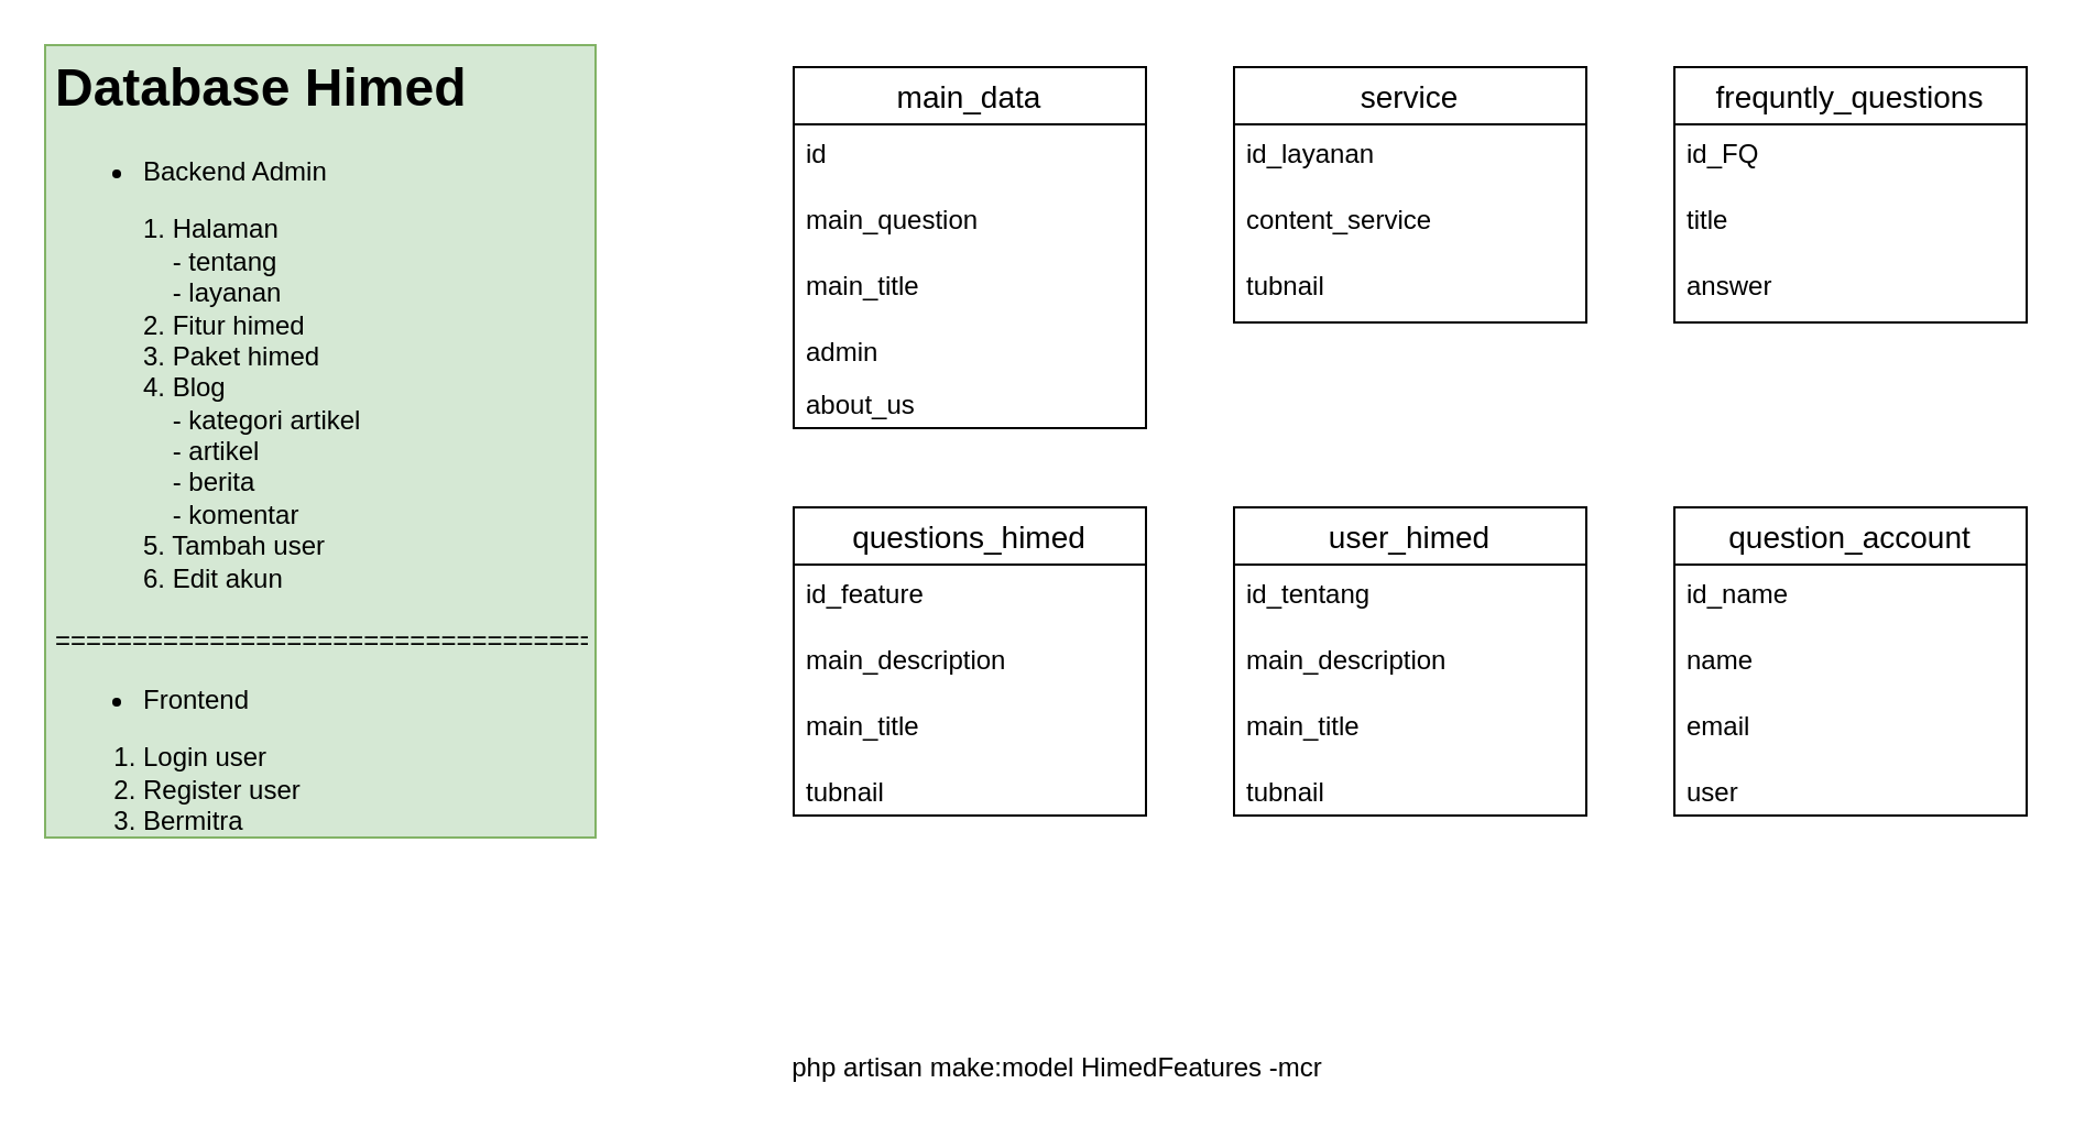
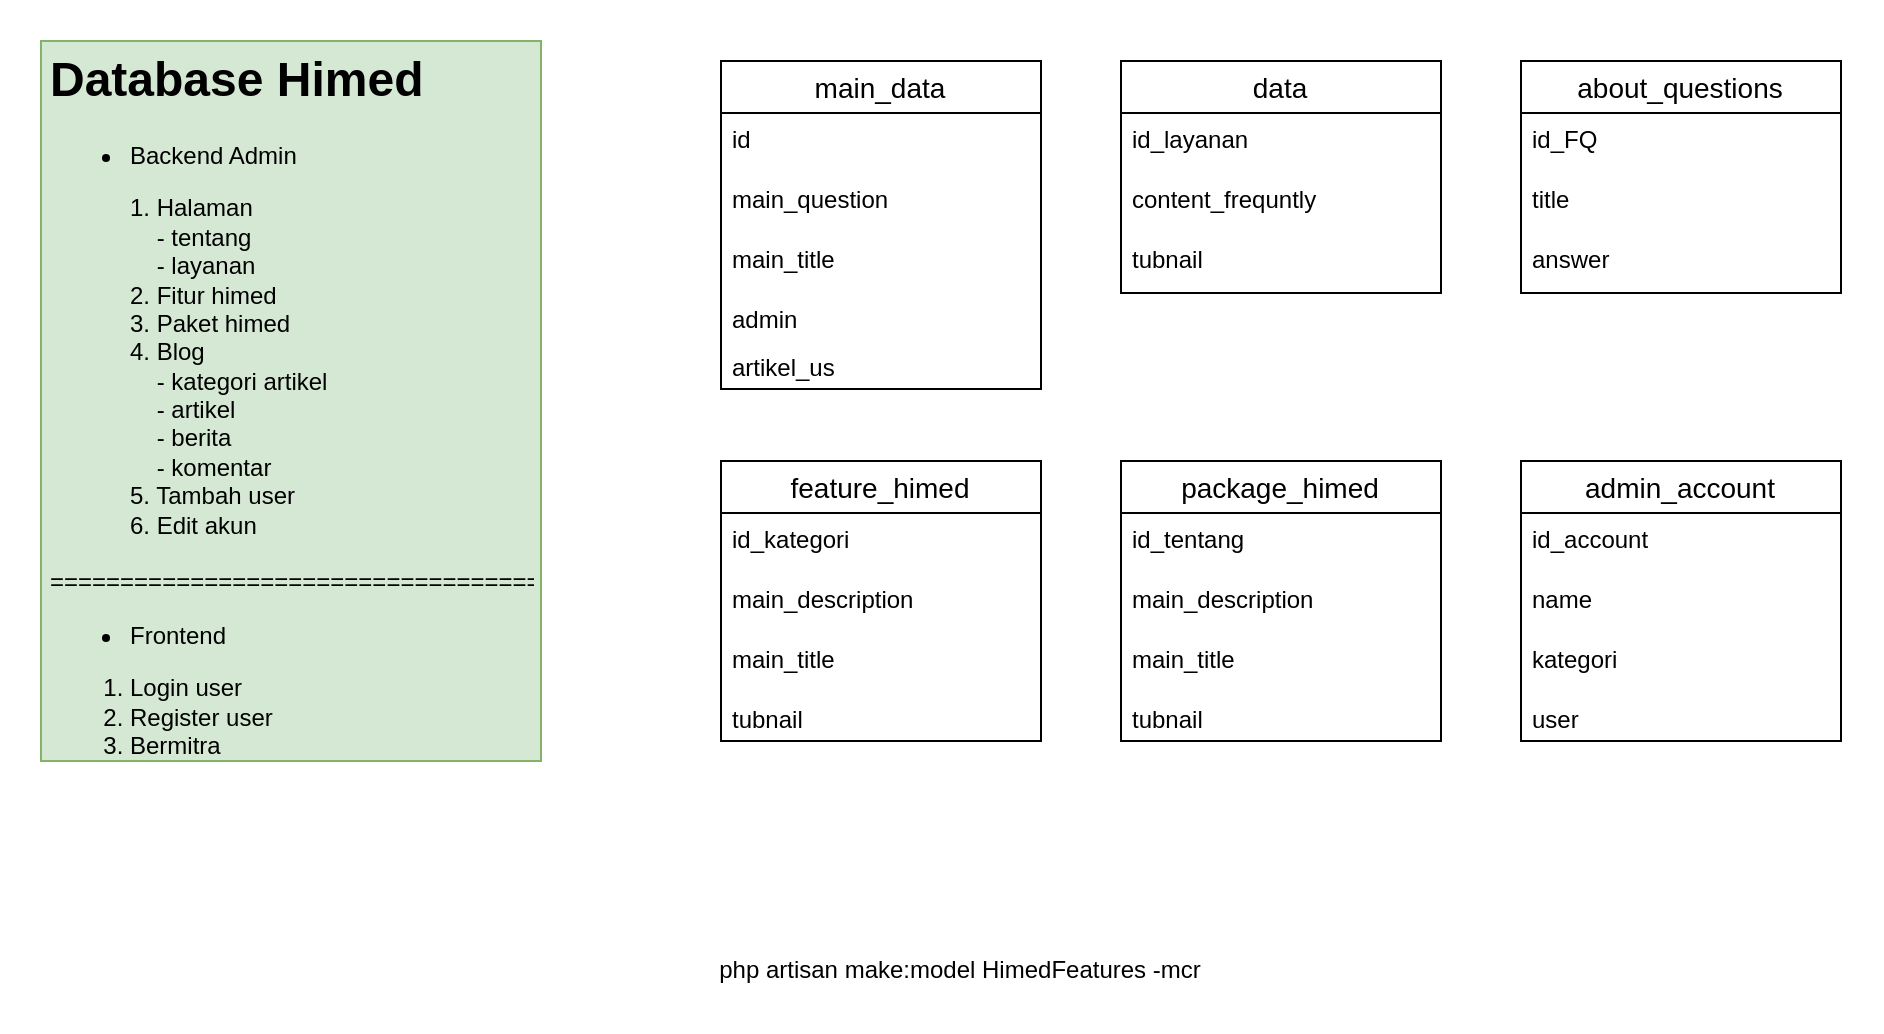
  <mxCell id="0" />
  <mxCell id="1" parent="0" />
  <mxCell id="2" value="&lt;h1&gt;Database Himed&lt;/h1&gt;&lt;p&gt;&lt;/p&gt;&lt;ul&gt;&lt;li&gt;Backend Admin&lt;/li&gt;&lt;/ul&gt;&lt;blockquote style=&quot;margin: 0 0 0 40px ; border: none ; padding: 0px&quot;&gt;&lt;span&gt;1. Halaman&amp;nbsp;&lt;/span&gt;&lt;/blockquote&gt;&lt;blockquote style=&quot;margin: 0 0 0 40px ; border: none ; padding: 0px&quot;&gt;&lt;span&gt;&amp;nbsp; &amp;nbsp; - tentang&amp;nbsp;&lt;/span&gt;&lt;/blockquote&gt;&lt;blockquote style=&quot;margin: 0 0 0 40px ; border: none ; padding: 0px&quot;&gt;&lt;span&gt;&amp;nbsp; &amp;nbsp; - layanan&lt;/span&gt;&lt;/blockquote&gt;&lt;blockquote style=&quot;margin: 0 0 0 40px ; border: none ; padding: 0px&quot;&gt;&lt;span&gt;2. Fitur himed&lt;/span&gt;&lt;/blockquote&gt;&lt;blockquote style=&quot;margin: 0 0 0 40px ; border: none ; padding: 0px&quot;&gt;&lt;span&gt;3. Paket himed&lt;/span&gt;&lt;/blockquote&gt;&lt;blockquote style=&quot;margin: 0 0 0 40px ; border: none ; padding: 0px&quot;&gt;&lt;span&gt;4. Blog&lt;/span&gt;&lt;/blockquote&gt;&lt;blockquote style=&quot;margin: 0 0 0 40px ; border: none ; padding: 0px&quot;&gt;&lt;span&gt;&amp;nbsp; &amp;nbsp; - kategori artikel&lt;br&gt;&lt;/span&gt;&lt;span&gt;&amp;nbsp; &amp;nbsp; - artikel&lt;br&gt;&lt;/span&gt;&lt;span&gt;&amp;nbsp; &amp;nbsp; - berita&lt;br&gt;&lt;/span&gt;&lt;span&gt;&amp;nbsp; &amp;nbsp; - komentar&lt;/span&gt;&lt;/blockquote&gt;&lt;blockquote style=&quot;margin: 0 0 0 40px ; border: none ; padding: 0px&quot;&gt;&lt;span&gt;5. Tambah user&lt;/span&gt;&lt;/blockquote&gt;&lt;blockquote style=&quot;margin: 0 0 0 40px ; border: none ; padding: 0px&quot;&gt;&lt;span&gt;6. Edit akun&lt;/span&gt;&lt;/blockquote&gt;&lt;div&gt;&lt;br&gt;&lt;/div&gt;&lt;div&gt;===================================&lt;/div&gt;&lt;div&gt;&lt;ul&gt;&lt;li&gt;Frontend&lt;/li&gt;&lt;/ul&gt;&lt;p&gt;&lt;/p&gt;&lt;p&gt;&lt;/p&gt;&lt;ol&gt;&lt;li&gt;&lt;span&gt;Login user&lt;/span&gt;&lt;/li&gt;&lt;li&gt;&lt;span&gt;Register user&lt;/span&gt;&lt;/li&gt;&lt;li&gt;&lt;span&gt;Bermitra&lt;/span&gt;&lt;/li&gt;&lt;/ol&gt;&lt;div&gt;&lt;br&gt;&lt;/div&gt;&lt;/div&gt;&lt;div&gt;&lt;ul&gt;&lt;li&gt;Backend User&lt;/li&gt;&lt;/ul&gt;&lt;/div&gt;&lt;p&gt;&lt;/p&gt;" style="text;html=1;spacing=5;spacingTop=-20;whiteSpace=wrap;overflow=hidden;rounded=0;fillColor=#d5e8d4;strokeColor=#82b366;" parent="1" vertex="1"><mxGeometry x="20" y="20" width="250" height="360" as="geometry" /></mxCell>
  <mxCell id="3" value="main_data" style="swimlane;fontStyle=0;childLayout=stackLayout;horizontal=1;startSize=26;horizontalStack=0;resizeParent=1;resizeParentMax=0;resizeLast=0;collapsible=1;marginBottom=0;align=center;fontSize=14;" parent="1" vertex="1"><mxGeometry x="360" y="30" width="160" height="164" as="geometry" /></mxCell>
  <mxCell id="4" value="id" style="text;strokeColor=none;fillColor=none;spacingLeft=4;spacingRight=4;overflow=hidden;rotatable=0;points=[[0,0.5],[1,0.5]];portConstraint=eastwest;fontSize=12;" parent="3" vertex="1"><mxGeometry y="26" width="160" height="30" as="geometry" /></mxCell>
  <mxCell id="5" value="main_question" style="text;strokeColor=none;fillColor=none;spacingLeft=4;spacingRight=4;overflow=hidden;rotatable=0;points=[[0,0.5],[1,0.5]];portConstraint=eastwest;fontSize=12;" parent="3" vertex="1"><mxGeometry y="56" width="160" height="30" as="geometry" /></mxCell>
  <mxCell id="6" value="main_title" style="text;strokeColor=none;fillColor=none;spacingLeft=4;spacingRight=4;overflow=hidden;rotatable=0;points=[[0,0.5],[1,0.5]];portConstraint=eastwest;fontSize=12;" parent="3" vertex="1"><mxGeometry y="86" width="160" height="30" as="geometry" /></mxCell>
  <mxCell id="7" value="admin" style="text;strokeColor=none;fillColor=none;spacingLeft=4;spacingRight=4;overflow=hidden;rotatable=0;points=[[0,0.5],[1,0.5]];portConstraint=eastwest;fontSize=12;" parent="3" vertex="1"><mxGeometry y="116" width="160" height="24" as="geometry" /></mxCell>
- <mxCell id="8" value="about_us" style="text;strokeColor=none;fillColor=none;spacingLeft=4;spacingRight=4;overflow=hidden;rotatable=0;points=[[0,0.5],[1,0.5]];portConstraint=eastwest;fontSize=12;" parent="3" vertex="1"><mxGeometry y="140" width="160" height="24" as="geometry" /></mxCell>
- <mxCell id="9" value="service" style="swimlane;fontStyle=0;childLayout=stackLayout;horizontal=1;startSize=26;horizontalStack=0;resizeParent=1;resizeParentMax=0;resizeLast=0;collapsible=1;marginBottom=0;align=center;fontSize=14;" parent="1" vertex="1"><mxGeometry x="560" y="30" width="160" height="116" as="geometry" /></mxCell>
+ <mxCell id="8" value="artikel_us" style="text;strokeColor=none;fillColor=none;spacingLeft=4;spacingRight=4;overflow=hidden;rotatable=0;points=[[0,0.5],[1,0.5]];portConstraint=eastwest;fontSize=12;" parent="3" vertex="1"><mxGeometry y="140" width="160" height="24" as="geometry" /></mxCell>
+ <mxCell id="9" value="data" style="swimlane;fontStyle=0;childLayout=stackLayout;horizontal=1;startSize=26;horizontalStack=0;resizeParent=1;resizeParentMax=0;resizeLast=0;collapsible=1;marginBottom=0;align=center;fontSize=14;" parent="1" vertex="1"><mxGeometry x="560" y="30" width="160" height="116" as="geometry" /></mxCell>
  <mxCell id="10" value="id_layanan" style="text;strokeColor=none;fillColor=none;spacingLeft=4;spacingRight=4;overflow=hidden;rotatable=0;points=[[0,0.5],[1,0.5]];portConstraint=eastwest;fontSize=12;" parent="9" vertex="1"><mxGeometry y="26" width="160" height="30" as="geometry" /></mxCell>
- <mxCell id="11" value="content_service" style="text;strokeColor=none;fillColor=none;spacingLeft=4;spacingRight=4;overflow=hidden;rotatable=0;points=[[0,0.5],[1,0.5]];portConstraint=eastwest;fontSize=12;" parent="9" vertex="1"><mxGeometry y="56" width="160" height="30" as="geometry" /></mxCell>
+ <mxCell id="11" value="content_frequntly" style="text;strokeColor=none;fillColor=none;spacingLeft=4;spacingRight=4;overflow=hidden;rotatable=0;points=[[0,0.5],[1,0.5]];portConstraint=eastwest;fontSize=12;" parent="9" vertex="1"><mxGeometry y="56" width="160" height="30" as="geometry" /></mxCell>
  <mxCell id="12" value="tubnail" style="text;strokeColor=none;fillColor=none;spacingLeft=4;spacingRight=4;overflow=hidden;rotatable=0;points=[[0,0.5],[1,0.5]];portConstraint=eastwest;fontSize=12;" parent="9" vertex="1"><mxGeometry y="86" width="160" height="30" as="geometry" /></mxCell>
- <mxCell id="13" value="frequntly_questions" style="swimlane;fontStyle=0;childLayout=stackLayout;horizontal=1;startSize=26;horizontalStack=0;resizeParent=1;resizeParentMax=0;resizeLast=0;collapsible=1;marginBottom=0;align=center;fontSize=14;" parent="1" vertex="1"><mxGeometry x="760" y="30" width="160" height="116" as="geometry" /></mxCell>
+ <mxCell id="13" value="about_questions" style="swimlane;fontStyle=0;childLayout=stackLayout;horizontal=1;startSize=26;horizontalStack=0;resizeParent=1;resizeParentMax=0;resizeLast=0;collapsible=1;marginBottom=0;align=center;fontSize=14;" parent="1" vertex="1"><mxGeometry x="760" y="30" width="160" height="116" as="geometry" /></mxCell>
  <mxCell id="14" value="id_FQ" style="text;strokeColor=none;fillColor=none;spacingLeft=4;spacingRight=4;overflow=hidden;rotatable=0;points=[[0,0.5],[1,0.5]];portConstraint=eastwest;fontSize=12;" parent="13" vertex="1"><mxGeometry y="26" width="160" height="30" as="geometry" /></mxCell>
  <mxCell id="15" value="title" style="text;strokeColor=none;fillColor=none;spacingLeft=4;spacingRight=4;overflow=hidden;rotatable=0;points=[[0,0.5],[1,0.5]];portConstraint=eastwest;fontSize=12;" parent="13" vertex="1"><mxGeometry y="56" width="160" height="30" as="geometry" /></mxCell>
  <mxCell id="16" value="answer" style="text;strokeColor=none;fillColor=none;spacingLeft=4;spacingRight=4;overflow=hidden;rotatable=0;points=[[0,0.5],[1,0.5]];portConstraint=eastwest;fontSize=12;" parent="13" vertex="1"><mxGeometry y="86" width="160" height="30" as="geometry" /></mxCell>
- <mxCell id="17" value="questions_himed" style="swimlane;fontStyle=0;childLayout=stackLayout;horizontal=1;startSize=26;horizontalStack=0;resizeParent=1;resizeParentMax=0;resizeLast=0;collapsible=1;marginBottom=0;align=center;fontSize=14;" vertex="1" parent="1"><mxGeometry x="360" y="230" width="160" height="140" as="geometry" /></mxCell>
- <mxCell id="18" value="id_feature" style="text;strokeColor=none;fillColor=none;spacingLeft=4;spacingRight=4;overflow=hidden;rotatable=0;points=[[0,0.5],[1,0.5]];portConstraint=eastwest;fontSize=12;" vertex="1" parent="17"><mxGeometry y="26" width="160" height="30" as="geometry" /></mxCell>
+ <mxCell id="17" value="feature_himed" style="swimlane;fontStyle=0;childLayout=stackLayout;horizontal=1;startSize=26;horizontalStack=0;resizeParent=1;resizeParentMax=0;resizeLast=0;collapsible=1;marginBottom=0;align=center;fontSize=14;" vertex="1" parent="1"><mxGeometry x="360" y="230" width="160" height="140" as="geometry" /></mxCell>
+ <mxCell id="18" value="id_kategori" style="text;strokeColor=none;fillColor=none;spacingLeft=4;spacingRight=4;overflow=hidden;rotatable=0;points=[[0,0.5],[1,0.5]];portConstraint=eastwest;fontSize=12;" vertex="1" parent="17"><mxGeometry y="26" width="160" height="30" as="geometry" /></mxCell>
  <mxCell id="19" value="main_description" style="text;strokeColor=none;fillColor=none;spacingLeft=4;spacingRight=4;overflow=hidden;rotatable=0;points=[[0,0.5],[1,0.5]];portConstraint=eastwest;fontSize=12;" vertex="1" parent="17"><mxGeometry y="56" width="160" height="30" as="geometry" /></mxCell>
  <mxCell id="20" value="main_title" style="text;strokeColor=none;fillColor=none;spacingLeft=4;spacingRight=4;overflow=hidden;rotatable=0;points=[[0,0.5],[1,0.5]];portConstraint=eastwest;fontSize=12;" vertex="1" parent="17"><mxGeometry y="86" width="160" height="30" as="geometry" /></mxCell>
  <mxCell id="21" value="tubnail" style="text;strokeColor=none;fillColor=none;spacingLeft=4;spacingRight=4;overflow=hidden;rotatable=0;points=[[0,0.5],[1,0.5]];portConstraint=eastwest;fontSize=12;" vertex="1" parent="17"><mxGeometry y="116" width="160" height="24" as="geometry" /></mxCell>
- <mxCell id="22" value="user_himed" style="swimlane;fontStyle=0;childLayout=stackLayout;horizontal=1;startSize=26;horizontalStack=0;resizeParent=1;resizeParentMax=0;resizeLast=0;collapsible=1;marginBottom=0;align=center;fontSize=14;" vertex="1" parent="1"><mxGeometry x="560" y="230" width="160" height="140" as="geometry" /></mxCell>
+ <mxCell id="22" value="package_himed" style="swimlane;fontStyle=0;childLayout=stackLayout;horizontal=1;startSize=26;horizontalStack=0;resizeParent=1;resizeParentMax=0;resizeLast=0;collapsible=1;marginBottom=0;align=center;fontSize=14;" vertex="1" parent="1"><mxGeometry x="560" y="230" width="160" height="140" as="geometry" /></mxCell>
  <mxCell id="23" value="id_tentang" style="text;strokeColor=none;fillColor=none;spacingLeft=4;spacingRight=4;overflow=hidden;rotatable=0;points=[[0,0.5],[1,0.5]];portConstraint=eastwest;fontSize=12;" vertex="1" parent="22"><mxGeometry y="26" width="160" height="30" as="geometry" /></mxCell>
  <mxCell id="24" value="main_description" style="text;strokeColor=none;fillColor=none;spacingLeft=4;spacingRight=4;overflow=hidden;rotatable=0;points=[[0,0.5],[1,0.5]];portConstraint=eastwest;fontSize=12;" vertex="1" parent="22"><mxGeometry y="56" width="160" height="30" as="geometry" /></mxCell>
  <mxCell id="25" value="main_title" style="text;strokeColor=none;fillColor=none;spacingLeft=4;spacingRight=4;overflow=hidden;rotatable=0;points=[[0,0.5],[1,0.5]];portConstraint=eastwest;fontSize=12;" vertex="1" parent="22"><mxGeometry y="86" width="160" height="30" as="geometry" /></mxCell>
  <mxCell id="26" value="tubnail" style="text;strokeColor=none;fillColor=none;spacingLeft=4;spacingRight=4;overflow=hidden;rotatable=0;points=[[0,0.5],[1,0.5]];portConstraint=eastwest;fontSize=12;" vertex="1" parent="22"><mxGeometry y="116" width="160" height="24" as="geometry" /></mxCell>
- <mxCell id="27" value="question_account" style="swimlane;fontStyle=0;childLayout=stackLayout;horizontal=1;startSize=26;horizontalStack=0;resizeParent=1;resizeParentMax=0;resizeLast=0;collapsible=1;marginBottom=0;align=center;fontSize=14;" vertex="1" parent="1"><mxGeometry x="760" y="230" width="160" height="140" as="geometry" /></mxCell>
- <mxCell id="28" value="id_name" style="text;strokeColor=none;fillColor=none;spacingLeft=4;spacingRight=4;overflow=hidden;rotatable=0;points=[[0,0.5],[1,0.5]];portConstraint=eastwest;fontSize=12;" vertex="1" parent="27"><mxGeometry y="26" width="160" height="30" as="geometry" /></mxCell>
+ <mxCell id="27" value="admin_account" style="swimlane;fontStyle=0;childLayout=stackLayout;horizontal=1;startSize=26;horizontalStack=0;resizeParent=1;resizeParentMax=0;resizeLast=0;collapsible=1;marginBottom=0;align=center;fontSize=14;" vertex="1" parent="1"><mxGeometry x="760" y="230" width="160" height="140" as="geometry" /></mxCell>
+ <mxCell id="28" value="id_account" style="text;strokeColor=none;fillColor=none;spacingLeft=4;spacingRight=4;overflow=hidden;rotatable=0;points=[[0,0.5],[1,0.5]];portConstraint=eastwest;fontSize=12;" vertex="1" parent="27"><mxGeometry y="26" width="160" height="30" as="geometry" /></mxCell>
  <mxCell id="29" value="name" style="text;strokeColor=none;fillColor=none;spacingLeft=4;spacingRight=4;overflow=hidden;rotatable=0;points=[[0,0.5],[1,0.5]];portConstraint=eastwest;fontSize=12;" vertex="1" parent="27"><mxGeometry y="56" width="160" height="30" as="geometry" /></mxCell>
- <mxCell id="30" value="email" style="text;strokeColor=none;fillColor=none;spacingLeft=4;spacingRight=4;overflow=hidden;rotatable=0;points=[[0,0.5],[1,0.5]];portConstraint=eastwest;fontSize=12;" vertex="1" parent="27"><mxGeometry y="86" width="160" height="30" as="geometry" /></mxCell>
+ <mxCell id="30" value="kategori" style="text;strokeColor=none;fillColor=none;spacingLeft=4;spacingRight=4;overflow=hidden;rotatable=0;points=[[0,0.5],[1,0.5]];portConstraint=eastwest;fontSize=12;" vertex="1" parent="27"><mxGeometry y="86" width="160" height="30" as="geometry" /></mxCell>
  <mxCell id="31" value="user" style="text;strokeColor=none;fillColor=none;spacingLeft=4;spacingRight=4;overflow=hidden;rotatable=0;points=[[0,0.5],[1,0.5]];portConstraint=eastwest;fontSize=12;" vertex="1" parent="27"><mxGeometry y="116" width="160" height="24" as="geometry" /></mxCell>
  <mxCell id="32" value="php artisan make:model HimedFeatures -mcr" style="text;html=1;strokeColor=none;fillColor=none;align=center;verticalAlign=middle;whiteSpace=wrap;rounded=0;strokeWidth=4;" vertex="1" parent="1"><mxGeometry x="330" y="475" width="300" height="20" as="geometry" /></mxCell>
